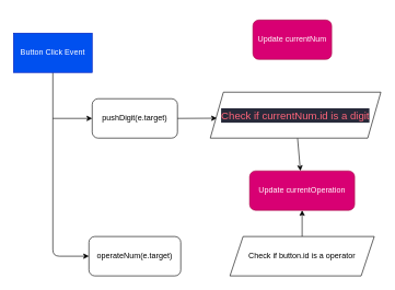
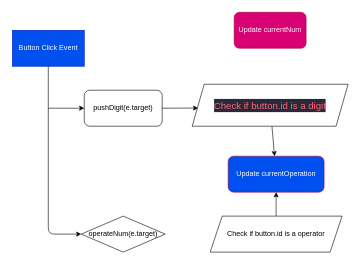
  <mxCell id="0" />
  <mxCell id="1" parent="0" />
  <mxCell id="2" style="edgeStyle=none;html=1;entryX=0;entryY=0.5;entryDx=0;entryDy=0;" edge="1" parent="1" source="3" target="7"><mxGeometry relative="1" as="geometry"><mxPoint x="100" y="310" as="targetPoint" /><Array as="points"><mxPoint x="80" y="390" /></Array></mxGeometry></mxCell>
  <mxCell id="3" value="Button Click Event" style="rounded=0;whiteSpace=wrap;html=1;fillColor=#0050ef;fontColor=#ffffff;strokeColor=#001DBC;" vertex="1" parent="1"><mxGeometry x="20" y="50" width="120" height="60" as="geometry" /></mxCell>
  <mxCell id="4" style="edgeStyle=none;html=1;" edge="1" parent="1" source="6"><mxGeometry relative="1" as="geometry"><mxPoint x="220" y="180" as="targetPoint" /></mxGeometry></mxCell>
  <mxCell id="5" style="edgeStyle=none;html=1;exitX=1;exitY=0.5;exitDx=0;exitDy=0;" edge="1" parent="1" source="6"><mxGeometry relative="1" as="geometry"><mxPoint x="330" y="179.667" as="targetPoint" /></mxGeometry></mxCell>
  <mxCell id="6" value="pushDigit(e.target)" style="rounded=1;whiteSpace=wrap;html=1;" vertex="1" parent="1"><mxGeometry x="140" y="150" width="130" height="60" as="geometry" /></mxCell>
- <mxCell id="7" value="operateNum(e.target)" style="rounded=1;whiteSpace=wrap;html=1;" vertex="1" parent="1"><mxGeometry x="135" y="360" width="140" height="60" as="geometry" /></mxCell>
+ <mxCell id="7" value="operateNum(e.target)" style="rhombus;whiteSpace=wrap;html=1;" vertex="1" parent="1"><mxGeometry x="135" y="360" width="140" height="60" as="geometry" /></mxCell>
  <mxCell id="8" value="" style="endArrow=classic;html=1;entryX=0;entryY=0.5;entryDx=0;entryDy=0;" edge="1" parent="1" target="6"><mxGeometry width="50" height="50" relative="1" as="geometry"><mxPoint x="80" y="180" as="sourcePoint" /><mxPoint x="160" y="260" as="targetPoint" /></mxGeometry></mxCell>
  <mxCell id="9" style="edgeStyle=none;html=1;fontFamily=Helvetica;" edge="1" parent="1" source="10" target="14"><mxGeometry relative="1" as="geometry"><mxPoint x="440" y="90" as="targetPoint" /></mxGeometry></mxCell>
- <mxCell id="10" value="&lt;div style=&quot;color: rgb(234, 242, 241); background-color: rgb(40, 42, 58); font-size: 16px; line-height: 22px;&quot;&gt;&lt;div style=&quot;&quot;&gt;&lt;span style=&quot;color: rgb(255, 101, 122);&quot;&gt;Check if currentNum.id is a digit&lt;/span&gt;&lt;/div&gt;&lt;/div&gt;" style="shape=parallelogram;perimeter=parallelogramPerimeter;whiteSpace=wrap;html=1;fixedSize=1;" vertex="1" parent="1"><mxGeometry x="320" y="140" width="260" height="70" as="geometry" /></mxCell>
- <mxCell id="11" value="Update currentNum" style="rounded=1;whiteSpace=wrap;html=1;fontFamily=Helvetica;fillColor=#d80073;fontColor=#ffffff;strokeColor=#A50040;" vertex="1" parent="1"><mxGeometry x="385" y="30" width="120" height="60" as="geometry" /></mxCell>
+ <mxCell id="10" value="&lt;div style=&quot;color: rgb(234, 242, 241); background-color: rgb(40, 42, 58); font-size: 16px; line-height: 22px;&quot;&gt;&lt;div style=&quot;&quot;&gt;&lt;span style=&quot;color: rgb(255, 101, 122);&quot;&gt;Check if button.id is a digit&lt;/span&gt;&lt;/div&gt;&lt;/div&gt;" style="shape=parallelogram;perimeter=parallelogramPerimeter;whiteSpace=wrap;html=1;fixedSize=1;" vertex="1" parent="1"><mxGeometry x="320" y="140" width="260" height="70" as="geometry" /></mxCell>
+ <mxCell id="11" value="Update currentNum" style="rounded=1;whiteSpace=wrap;html=1;fontFamily=Helvetica;fillColor=#d80073;fontColor=#ffffff;strokeColor=#A50040;" vertex="1" parent="1"><mxGeometry x="390" y="20" width="120" height="60" as="geometry" /></mxCell>
  <mxCell id="12" style="edgeStyle=none;html=1;entryX=0.5;entryY=1;entryDx=0;entryDy=0;fontFamily=Helvetica;" edge="1" parent="1" source="13" target="14"><mxGeometry relative="1" as="geometry" /></mxCell>
  <mxCell id="13" value="Check if button.id is a operator" style="shape=parallelogram;perimeter=parallelogramPerimeter;whiteSpace=wrap;html=1;fixedSize=1;fontFamily=Helvetica;" vertex="1" parent="1"><mxGeometry x="350" y="360" width="220" height="60" as="geometry" /></mxCell>
- <mxCell id="14" value="Update currentOperation" style="rounded=1;whiteSpace=wrap;html=1;fontFamily=Helvetica;fillColor=#d80073;fontColor=#ffffff;strokeColor=#A50040;" vertex="1" parent="1"><mxGeometry x="380" y="260" width="160" height="60" as="geometry" /></mxCell>
+ <mxCell id="14" value="Update currentOperation" style="rounded=1;whiteSpace=wrap;html=1;fontFamily=Helvetica;fillColor=#0050ef;fontColor=#ffffff;strokeColor=#A50040;" vertex="1" parent="1"><mxGeometry x="380" y="260" width="160" height="60" as="geometry" /></mxCell>
